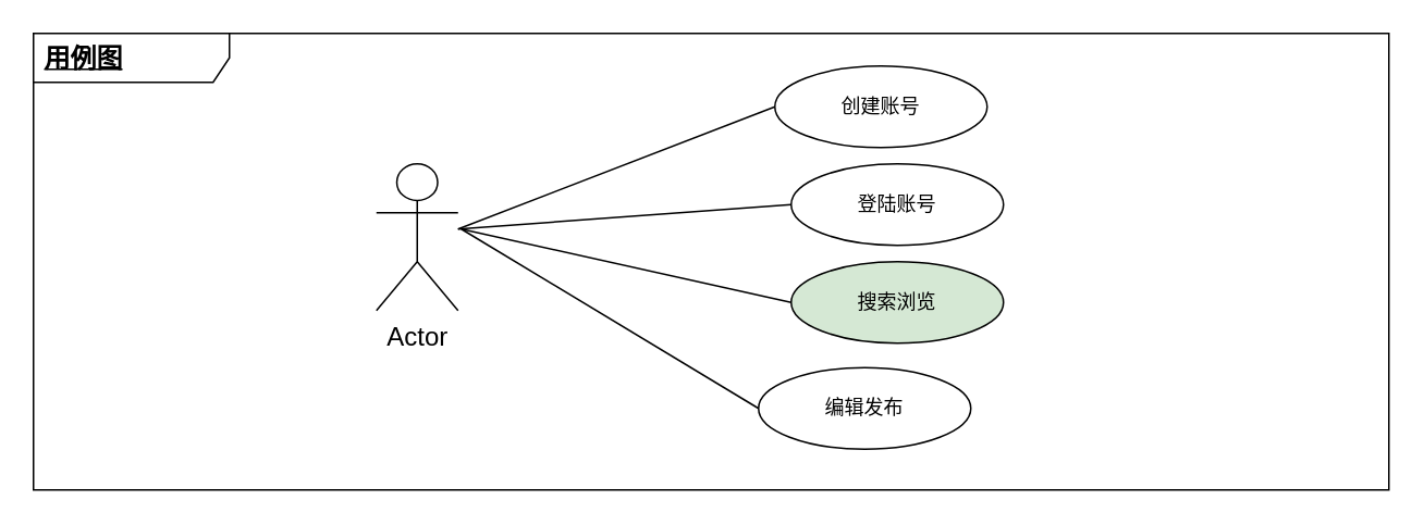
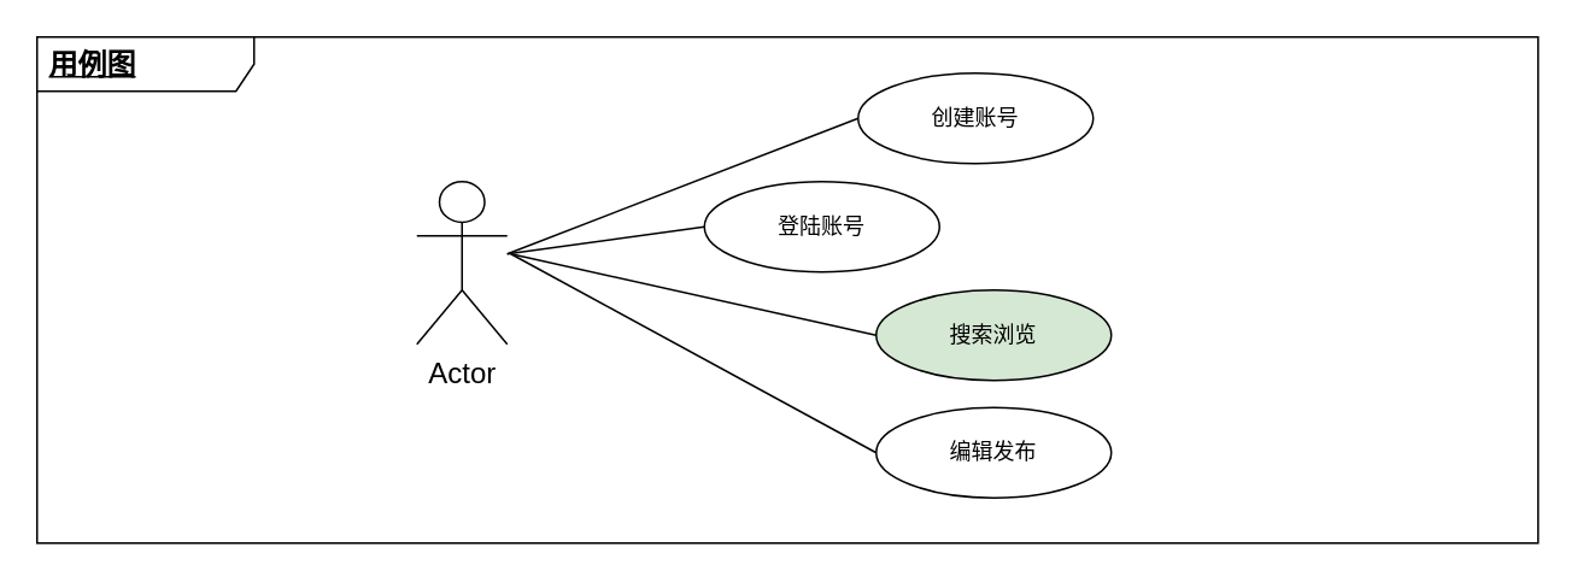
  <mxCell id="0" />
  <mxCell id="1" parent="0" />
  <mxCell id="2" value="" style="endArrow=none;html=1;rounded=0;entryX=0;entryY=0.5;entryDx=0;entryDy=0;" parent="1" target="3" edge="1"><mxGeometry width="50" height="50" relative="1" as="geometry"><mxPoint x="280" y="140" as="sourcePoint" /><mxPoint x="360.597" y="124.851" as="targetPoint" /></mxGeometry></mxCell>
  <mxCell id="3" value="创建账号" style="ellipse;whiteSpace=wrap;html=1;" parent="1" vertex="1"><mxGeometry x="474" y="40" width="130" height="50" as="geometry" /></mxCell>
- <mxCell id="4" value="登陆账号" style="ellipse;whiteSpace=wrap;html=1;" parent="1" vertex="1"><mxGeometry x="484" y="100" width="130" height="50" as="geometry" /></mxCell>
- <mxCell id="5" value="编辑发布" style="ellipse;whiteSpace=wrap;html=1;" parent="1" vertex="1"><mxGeometry x="464" y="225" width="130" height="50" as="geometry" /></mxCell>
+ <mxCell id="4" value="登陆账号" style="ellipse;whiteSpace=wrap;html=1;" parent="1" vertex="1"><mxGeometry x="389" y="100" width="130" height="50" as="geometry" /></mxCell>
+ <mxCell id="5" value="编辑发布" style="ellipse;whiteSpace=wrap;html=1;" parent="1" vertex="1"><mxGeometry x="484" y="225" width="130" height="50" as="geometry" /></mxCell>
  <mxCell id="6" value="" style="endArrow=none;html=1;rounded=0;exitX=1;exitY=0.333;exitDx=0;exitDy=0;exitPerimeter=0;entryX=0;entryY=0.5;entryDx=0;entryDy=0;" parent="1" target="4" edge="1"><mxGeometry width="50" height="50" relative="1" as="geometry"><mxPoint x="280" y="140" as="sourcePoint" /><mxPoint x="370" y="130" as="targetPoint" /><Array as="points" /></mxGeometry></mxCell>
  <mxCell id="7" value="搜索浏览" style="ellipse;whiteSpace=wrap;html=1;fillColor=#d5e8d4;" parent="1" vertex="1"><mxGeometry x="484" y="160" width="130" height="50" as="geometry" /></mxCell>
  <mxCell id="8" value="" style="endArrow=none;html=1;rounded=0;fontSize=16;entryX=0;entryY=0.5;entryDx=0;entryDy=0;" parent="1" target="7" edge="1"><mxGeometry width="50" height="50" relative="1" as="geometry"><mxPoint x="282" y="140" as="sourcePoint" /><mxPoint x="592" y="160" as="targetPoint" /></mxGeometry></mxCell>
  <mxCell id="9" value="" style="endArrow=none;html=1;rounded=0;fontSize=16;entryX=0;entryY=0.5;entryDx=0;entryDy=0;" parent="1" target="5" edge="1"><mxGeometry width="50" height="50" relative="1" as="geometry"><mxPoint x="282" y="140" as="sourcePoint" /><mxPoint x="612" y="175" as="targetPoint" /></mxGeometry></mxCell>
  <mxCell id="10" value="Actor" style="shape=umlActor;verticalLabelPosition=bottom;verticalAlign=top;html=1;fontSize=16;fillColor=none;" parent="1" vertex="1"><mxGeometry x="230" y="100" width="50" height="90" as="geometry" /></mxCell>
  <mxCell id="11" value="&lt;b style=&quot;font-size: 16px; text-align: center;&quot;&gt;&lt;u&gt;用例图&lt;/u&gt;&lt;/b&gt;" style="shape=umlFrame;whiteSpace=wrap;html=1;width=120;height=30;boundedLbl=1;verticalAlign=middle;align=left;spacingLeft=5;fontSize=15;fillColor=none;" parent="1" vertex="1"><mxGeometry x="20" y="20" width="830" height="280" as="geometry" /></mxCell>
